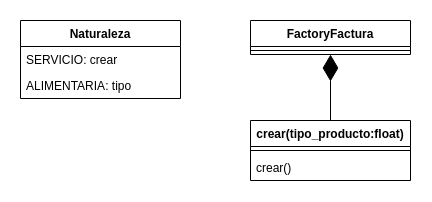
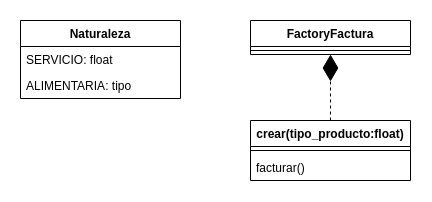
  <mxCell id="0" />
  <mxCell id="1" parent="0" />
  <mxCell id="2" value="Naturaleza" style="swimlane;fontStyle=1;align=center;verticalAlign=top;childLayout=stackLayout;horizontal=1;startSize=26;horizontalStack=0;resizeParent=1;resizeParentMax=0;resizeLast=0;collapsible=1;marginBottom=0;" vertex="1" parent="1"><mxGeometry x="20" y="20" width="160" height="78" as="geometry" /></mxCell>
- <mxCell id="3" value="SERVICIO: crear" style="text;strokeColor=none;fillColor=none;align=left;verticalAlign=top;spacingLeft=4;spacingRight=4;overflow=hidden;rotatable=0;points=[[0,0.5],[1,0.5]];portConstraint=eastwest;" vertex="1" parent="2"><mxGeometry y="26" width="160" height="26" as="geometry" /></mxCell>
+ <mxCell id="3" value="SERVICIO: float" style="text;strokeColor=none;fillColor=none;align=left;verticalAlign=top;spacingLeft=4;spacingRight=4;overflow=hidden;rotatable=0;points=[[0,0.5],[1,0.5]];portConstraint=eastwest;" vertex="1" parent="2"><mxGeometry y="26" width="160" height="26" as="geometry" /></mxCell>
  <mxCell id="4" value="ALIMENTARIA: tipo" style="text;strokeColor=none;fillColor=none;align=left;verticalAlign=top;spacingLeft=4;spacingRight=4;overflow=hidden;rotatable=0;points=[[0,0.5],[1,0.5]];portConstraint=eastwest;" vertex="1" parent="2"><mxGeometry y="52" width="160" height="26" as="geometry" /></mxCell>
  <mxCell id="5" value="FactoryFactura" style="swimlane;fontStyle=1;align=center;verticalAlign=top;childLayout=stackLayout;horizontal=1;startSize=26;horizontalStack=0;resizeParent=1;resizeParentMax=0;resizeLast=0;collapsible=1;marginBottom=0;" vertex="1" parent="1"><mxGeometry x="250" y="20" width="160" height="34" as="geometry" /></mxCell>
  <mxCell id="6" value="" style="line;strokeWidth=1;fillColor=none;align=left;verticalAlign=middle;spacingTop=-1;spacingLeft=3;spacingRight=3;rotatable=0;labelPosition=right;points=[];portConstraint=eastwest;" vertex="1" parent="5"><mxGeometry y="26" width="160" height="8" as="geometry" /></mxCell>
  <mxCell id="7" value="crear(tipo_producto:float)" style="swimlane;fontStyle=1;align=center;verticalAlign=top;childLayout=stackLayout;horizontal=1;startSize=26;horizontalStack=0;resizeParent=1;resizeParentMax=0;resizeLast=0;collapsible=1;marginBottom=0;" vertex="1" parent="1"><mxGeometry x="250" y="120" width="160" height="60" as="geometry" /></mxCell>
  <mxCell id="8" value="" style="line;strokeWidth=1;fillColor=none;align=left;verticalAlign=middle;spacingTop=-1;spacingLeft=3;spacingRight=3;rotatable=0;labelPosition=right;points=[];portConstraint=eastwest;" vertex="1" parent="7"><mxGeometry y="26" width="160" height="8" as="geometry" /></mxCell>
- <mxCell id="9" value="crear()" style="text;strokeColor=none;fillColor=none;align=left;verticalAlign=top;spacingLeft=4;spacingRight=4;overflow=hidden;rotatable=0;points=[[0,0.5],[1,0.5]];portConstraint=eastwest;" vertex="1" parent="7"><mxGeometry y="34" width="160" height="26" as="geometry" /></mxCell>
- <mxCell id="10" value="" style="endArrow=diamondThin;endFill=1;endSize=24;html=1;rounded=0;entryX=0.5;entryY=1;entryDx=0;entryDy=0;exitX=0.5;exitY=0;exitDx=0;exitDy=0;" edge="1" parent="1" source="7" target="5"><mxGeometry width="160" relative="1" as="geometry"><mxPoint x="200" y="200" as="sourcePoint" /><mxPoint x="300" y="100" as="targetPoint" /></mxGeometry></mxCell>
+ <mxCell id="9" value="facturar()" style="text;strokeColor=none;fillColor=none;align=left;verticalAlign=top;spacingLeft=4;spacingRight=4;overflow=hidden;rotatable=0;points=[[0,0.5],[1,0.5]];portConstraint=eastwest;" vertex="1" parent="7"><mxGeometry y="34" width="160" height="26" as="geometry" /></mxCell>
+ <mxCell id="10" value="" style="endArrow=diamondThin;endFill=1;endSize=24;html=1;rounded=0;entryX=0.5;entryY=1;entryDx=0;entryDy=0;exitX=0.5;exitY=0;exitDx=0;exitDy=0;dashed=1;" edge="1" parent="1" source="7" target="5"><mxGeometry width="160" relative="1" as="geometry"><mxPoint x="200" y="200" as="sourcePoint" /><mxPoint x="300" y="100" as="targetPoint" /></mxGeometry></mxCell>
